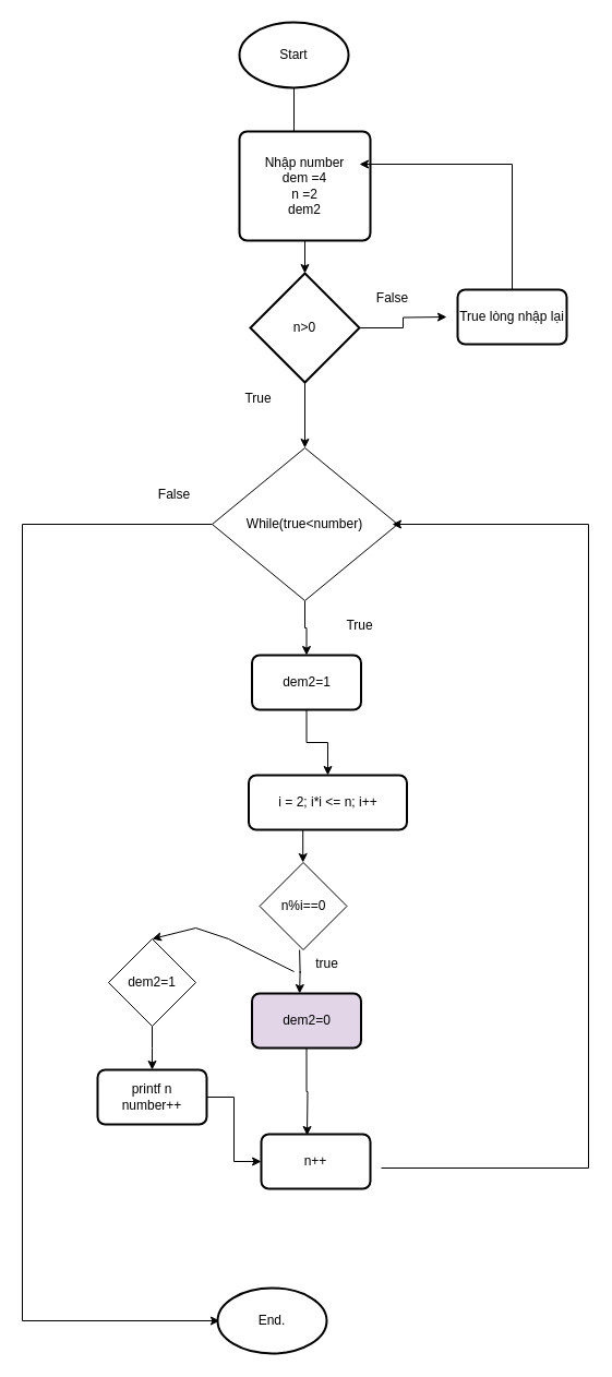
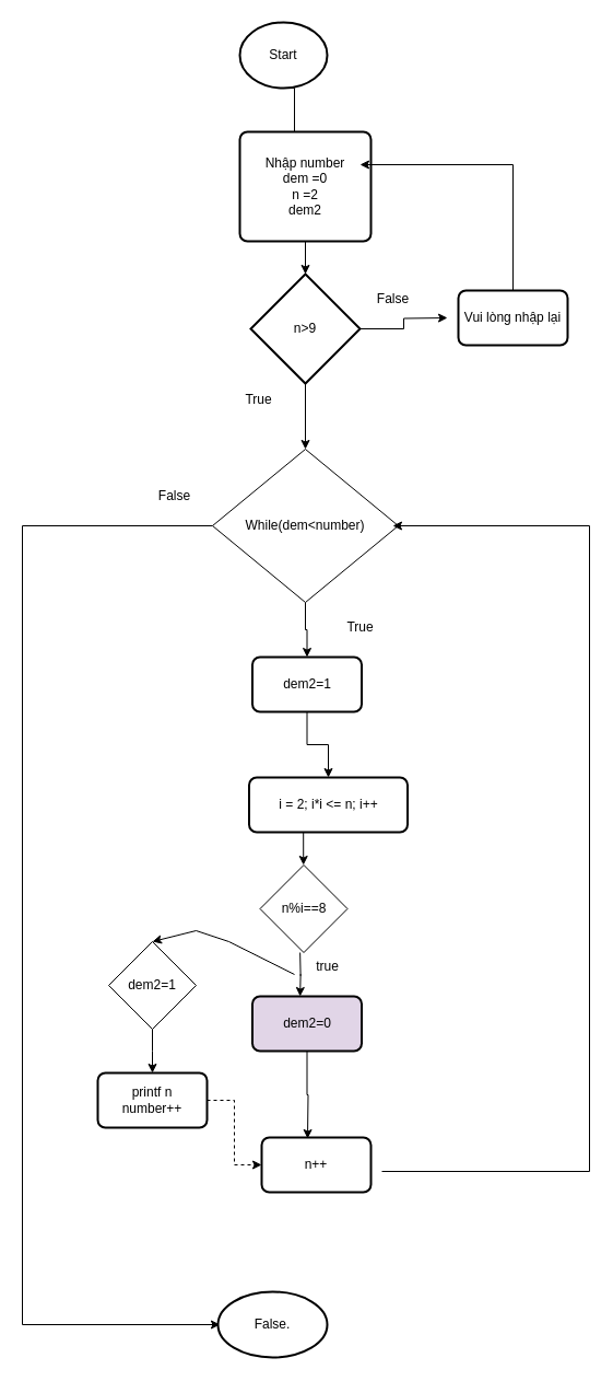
  <mxCell id="0" />
  <mxCell id="1" parent="0" />
  <mxCell id="2" style="edgeStyle=orthogonalEdgeStyle;rounded=0;orthogonalLoop=1;jettySize=auto;html=1;exitX=0.5;exitY=1;exitDx=0;exitDy=0;exitPerimeter=0;" edge="1" parent="1" source="3"><mxGeometry relative="1" as="geometry"><mxPoint x="266.529" y="130" as="targetPoint" /><Array as="points"><mxPoint x="269" y="130" /></Array></mxGeometry></mxCell>
- <mxCell id="3" value="Start" style="strokeWidth=2;html=1;shape=mxgraph.flowchart.start_1;whiteSpace=wrap;" vertex="1" parent="1"><mxGeometry x="219" y="20" width="100" height="60" as="geometry" /></mxCell>
+ <mxCell id="3" value="Start" style="strokeWidth=2;html=1;shape=mxgraph.flowchart.start_1;whiteSpace=wrap;" vertex="1" parent="1"><mxGeometry x="219" y="20" width="80" height="60" as="geometry" /></mxCell>
  <mxCell id="4" style="edgeStyle=orthogonalEdgeStyle;rounded=0;orthogonalLoop=1;jettySize=auto;html=1;exitX=0.5;exitY=1;exitDx=0;exitDy=0;" edge="1" parent="1" source="5" target="8"><mxGeometry relative="1" as="geometry"><mxPoint x="268.882" y="240" as="targetPoint" /></mxGeometry></mxCell>
- <mxCell id="5" value="Nhập number&lt;div&gt;dem =4&lt;/div&gt;&lt;div&gt;n =2&lt;/div&gt;&lt;div&gt;dem2&lt;/div&gt;" style="rounded=1;whiteSpace=wrap;html=1;absoluteArcSize=1;arcSize=14;strokeWidth=2;" vertex="1" parent="1"><mxGeometry x="219" y="120" width="120" height="100" as="geometry" /></mxCell>
+ <mxCell id="5" value="Nhập number&lt;div&gt;dem =0&lt;/div&gt;&lt;div&gt;n =2&lt;/div&gt;&lt;div&gt;dem2&lt;/div&gt;" style="rounded=1;whiteSpace=wrap;html=1;absoluteArcSize=1;arcSize=14;strokeWidth=2;" vertex="1" parent="1"><mxGeometry x="219" y="120" width="120" height="100" as="geometry" /></mxCell>
  <mxCell id="6" style="edgeStyle=orthogonalEdgeStyle;rounded=0;orthogonalLoop=1;jettySize=auto;html=1;exitX=1;exitY=0.5;exitDx=0;exitDy=0;exitPerimeter=0;" edge="1" parent="1" source="8"><mxGeometry relative="1" as="geometry"><mxPoint x="409" y="290" as="targetPoint" /></mxGeometry></mxCell>
  <mxCell id="7" style="edgeStyle=orthogonalEdgeStyle;rounded=0;orthogonalLoop=1;jettySize=auto;html=1;exitX=0.5;exitY=1;exitDx=0;exitDy=0;exitPerimeter=0;entryX=0.5;entryY=0;entryDx=0;entryDy=0;" edge="1" parent="1" source="8" target="20"><mxGeometry relative="1" as="geometry" /></mxCell>
- <mxCell id="8" value="n&amp;gt;0" style="strokeWidth=2;html=1;shape=mxgraph.flowchart.decision;whiteSpace=wrap;" vertex="1" parent="1"><mxGeometry x="229.002" y="250" width="100" height="100" as="geometry" /></mxCell>
+ <mxCell id="8" value="n&amp;gt;9" style="strokeWidth=2;html=1;shape=mxgraph.flowchart.decision;whiteSpace=wrap;" vertex="1" parent="1"><mxGeometry x="229.002" y="250" width="100" height="100" as="geometry" /></mxCell>
  <mxCell id="9" value="False" style="text;html=1;align=center;verticalAlign=middle;resizable=0;points=[];autosize=1;strokeColor=none;fillColor=none;" vertex="1" parent="1"><mxGeometry x="334" y="258" width="50" height="30" as="geometry" /></mxCell>
  <mxCell id="10" value="True" style="text;html=1;align=center;verticalAlign=middle;resizable=0;points=[];autosize=1;strokeColor=none;fillColor=none;" vertex="1" parent="1"><mxGeometry x="210.5" y="350" width="50" height="30" as="geometry" /></mxCell>
  <mxCell id="11" style="edgeStyle=orthogonalEdgeStyle;rounded=0;orthogonalLoop=1;jettySize=auto;html=1;exitX=0.5;exitY=0;exitDx=0;exitDy=0;" edge="1" parent="1" source="12"><mxGeometry relative="1" as="geometry"><mxPoint x="329" y="150" as="targetPoint" /><Array as="points"><mxPoint x="469" y="150" /></Array></mxGeometry></mxCell>
- <mxCell id="12" value="True lòng nhập lại" style="rounded=1;whiteSpace=wrap;html=1;absoluteArcSize=1;arcSize=14;strokeWidth=2;" vertex="1" parent="1"><mxGeometry x="419" y="265" width="100" height="50" as="geometry" /></mxCell>
+ <mxCell id="12" value="Vui lòng nhập lại" style="rounded=1;whiteSpace=wrap;html=1;absoluteArcSize=1;arcSize=14;strokeWidth=2;" vertex="1" parent="1"><mxGeometry x="419" y="265" width="100" height="50" as="geometry" /></mxCell>
  <mxCell id="13" style="edgeStyle=orthogonalEdgeStyle;rounded=0;orthogonalLoop=1;jettySize=auto;html=1;exitX=0.5;exitY=1;exitDx=0;exitDy=0;" edge="1" parent="1" source="14"><mxGeometry relative="1" as="geometry"><mxPoint x="277.214" y="790" as="targetPoint" /></mxGeometry></mxCell>
  <mxCell id="14" value="i = 2; i*i &amp;lt;= n; i++" style="rounded=1;whiteSpace=wrap;html=1;absoluteArcSize=1;arcSize=14;strokeWidth=2;" vertex="1" parent="1"><mxGeometry x="227.5" y="710" width="145" height="50" as="geometry" /></mxCell>
  <mxCell id="15" style="edgeStyle=orthogonalEdgeStyle;rounded=0;orthogonalLoop=1;jettySize=auto;html=1;exitX=0.5;exitY=1;exitDx=0;exitDy=0;" edge="1" parent="1"><mxGeometry relative="1" as="geometry"><mxPoint x="274.14" y="910" as="targetPoint" /><mxPoint x="274.14" y="870" as="sourcePoint" /></mxGeometry></mxCell>
  <mxCell id="16" style="edgeStyle=orthogonalEdgeStyle;rounded=0;orthogonalLoop=1;jettySize=auto;html=1;exitX=0.5;exitY=1;exitDx=0;exitDy=0;" edge="1" parent="1" source="17"><mxGeometry relative="1" as="geometry"><mxPoint x="281" y="1040" as="targetPoint" /></mxGeometry></mxCell>
  <mxCell id="17" value="dem2=0" style="rounded=1;whiteSpace=wrap;html=1;absoluteArcSize=1;arcSize=14;strokeWidth=2;fillColor=#e1d5e7;" vertex="1" parent="1"><mxGeometry x="230.5" y="910" width="100" height="50" as="geometry" /></mxCell>
  <mxCell id="18" style="edgeStyle=orthogonalEdgeStyle;rounded=0;orthogonalLoop=1;jettySize=auto;html=1;exitX=0.5;exitY=1;exitDx=0;exitDy=0;" edge="1" parent="1" source="20" target="23"><mxGeometry relative="1" as="geometry" /></mxCell>
  <mxCell id="19" style="edgeStyle=orthogonalEdgeStyle;rounded=0;orthogonalLoop=1;jettySize=auto;html=1;exitX=0;exitY=0.5;exitDx=0;exitDy=0;" edge="1" parent="1"><mxGeometry relative="1" as="geometry"><mxPoint x="200.905" y="1210" as="targetPoint" /><mxPoint x="194" y="480" as="sourcePoint" /><Array as="points"><mxPoint x="20" y="480" /><mxPoint x="20" y="1210" /></Array></mxGeometry></mxCell>
- <mxCell id="20" value="While(true&amp;lt;number)" style="rhombus;whiteSpace=wrap;html=1;" vertex="1" parent="1"><mxGeometry x="194" y="410" width="170" height="140" as="geometry" /></mxCell>
- <mxCell id="21" value="n%i==0" style="rhombus;whiteSpace=wrap;html=1;" vertex="1" parent="1"><mxGeometry x="237.5" y="790" width="80" height="80" as="geometry" /></mxCell>
+ <mxCell id="20" value="While(dem&amp;lt;number)" style="rhombus;whiteSpace=wrap;html=1;" vertex="1" parent="1"><mxGeometry x="194" y="410" width="170" height="140" as="geometry" /></mxCell>
+ <mxCell id="21" value="n%i==8" style="rhombus;whiteSpace=wrap;html=1;" vertex="1" parent="1"><mxGeometry x="237.5" y="790" width="80" height="80" as="geometry" /></mxCell>
  <mxCell id="22" style="edgeStyle=orthogonalEdgeStyle;rounded=0;orthogonalLoop=1;jettySize=auto;html=1;exitX=0.5;exitY=1;exitDx=0;exitDy=0;entryX=0.5;entryY=0;entryDx=0;entryDy=0;" edge="1" parent="1" source="23" target="14"><mxGeometry relative="1" as="geometry" /></mxCell>
  <mxCell id="23" value="dem2=1" style="rounded=1;whiteSpace=wrap;html=1;absoluteArcSize=1;arcSize=14;strokeWidth=2;" vertex="1" parent="1"><mxGeometry x="230.5" y="600" width="100" height="50" as="geometry" /></mxCell>
  <mxCell id="24" value="" style="endArrow=classic;html=1;rounded=0;" edge="1" parent="1"><mxGeometry width="50" height="50" relative="1" as="geometry"><mxPoint x="269" y="890" as="sourcePoint" /><mxPoint x="139" y="860" as="targetPoint" /><Array as="points"><mxPoint x="209" y="860" /><mxPoint x="179" y="850" /></Array></mxGeometry></mxCell>
  <mxCell id="25" style="edgeStyle=orthogonalEdgeStyle;rounded=0;orthogonalLoop=1;jettySize=auto;html=1;exitX=0.5;exitY=1;exitDx=0;exitDy=0;" edge="1" parent="1" source="26"><mxGeometry relative="1" as="geometry"><mxPoint x="139" y="980" as="targetPoint" /></mxGeometry></mxCell>
  <mxCell id="26" value="dem2=1" style="rhombus;whiteSpace=wrap;html=1;" vertex="1" parent="1"><mxGeometry x="99" y="860" width="80" height="80" as="geometry" /></mxCell>
- <mxCell id="27" style="edgeStyle=orthogonalEdgeStyle;rounded=0;orthogonalLoop=1;jettySize=auto;html=1;exitX=1;exitY=0.5;exitDx=0;exitDy=0;entryX=0;entryY=0.5;entryDx=0;entryDy=0;" edge="1" parent="1" source="28" target="30"><mxGeometry relative="1" as="geometry"><mxPoint x="219" y="1070" as="targetPoint" /></mxGeometry></mxCell>
+ <mxCell id="27" style="edgeStyle=orthogonalEdgeStyle;rounded=0;orthogonalLoop=1;jettySize=auto;html=1;exitX=1;exitY=0.5;exitDx=0;exitDy=0;entryX=0;entryY=0.5;entryDx=0;entryDy=0;dashed=1;" edge="1" parent="1" source="28" target="30"><mxGeometry relative="1" as="geometry"><mxPoint x="219" y="1070" as="targetPoint" /></mxGeometry></mxCell>
  <mxCell id="28" value="printf n&lt;div&gt;number++&lt;/div&gt;" style="rounded=1;whiteSpace=wrap;html=1;absoluteArcSize=1;arcSize=14;strokeWidth=2;" vertex="1" parent="1"><mxGeometry x="89" y="980" width="100" height="50" as="geometry" /></mxCell>
  <mxCell id="29" style="edgeStyle=orthogonalEdgeStyle;rounded=0;orthogonalLoop=1;jettySize=auto;html=1;" edge="1" parent="1"><mxGeometry relative="1" as="geometry"><mxPoint x="359" y="480" as="targetPoint" /><mxPoint x="349" y="1070" as="sourcePoint" /><Array as="points"><mxPoint x="539" y="1070" /><mxPoint x="539" y="480" /></Array></mxGeometry></mxCell>
  <mxCell id="30" value="n++" style="rounded=1;whiteSpace=wrap;html=1;absoluteArcSize=1;arcSize=14;strokeWidth=2;" vertex="1" parent="1"><mxGeometry x="239" y="1039" width="100" height="50" as="geometry" /></mxCell>
- <mxCell id="31" value="End." style="strokeWidth=2;html=1;shape=mxgraph.flowchart.start_1;whiteSpace=wrap;" vertex="1" parent="1"><mxGeometry x="199" y="1180" width="100" height="60" as="geometry" /></mxCell>
+ <mxCell id="31" value="False." style="strokeWidth=2;html=1;shape=mxgraph.flowchart.start_1;whiteSpace=wrap;" vertex="1" parent="1"><mxGeometry x="199" y="1180" width="100" height="60" as="geometry" /></mxCell>
  <mxCell id="32" value="False" style="text;html=1;align=center;verticalAlign=middle;resizable=0;points=[];autosize=1;strokeColor=none;fillColor=none;" vertex="1" parent="1"><mxGeometry x="134" y="438" width="50" height="30" as="geometry" /></mxCell>
  <mxCell id="33" value="True" style="text;html=1;align=center;verticalAlign=middle;resizable=0;points=[];autosize=1;strokeColor=none;fillColor=none;" vertex="1" parent="1"><mxGeometry x="304" y="558" width="50" height="30" as="geometry" /></mxCell>
  <mxCell id="34" value="true" style="text;html=1;align=center;verticalAlign=middle;resizable=0;points=[];autosize=1;strokeColor=none;fillColor=none;" vertex="1" parent="1"><mxGeometry x="279" y="868" width="40" height="30" as="geometry" /></mxCell>
